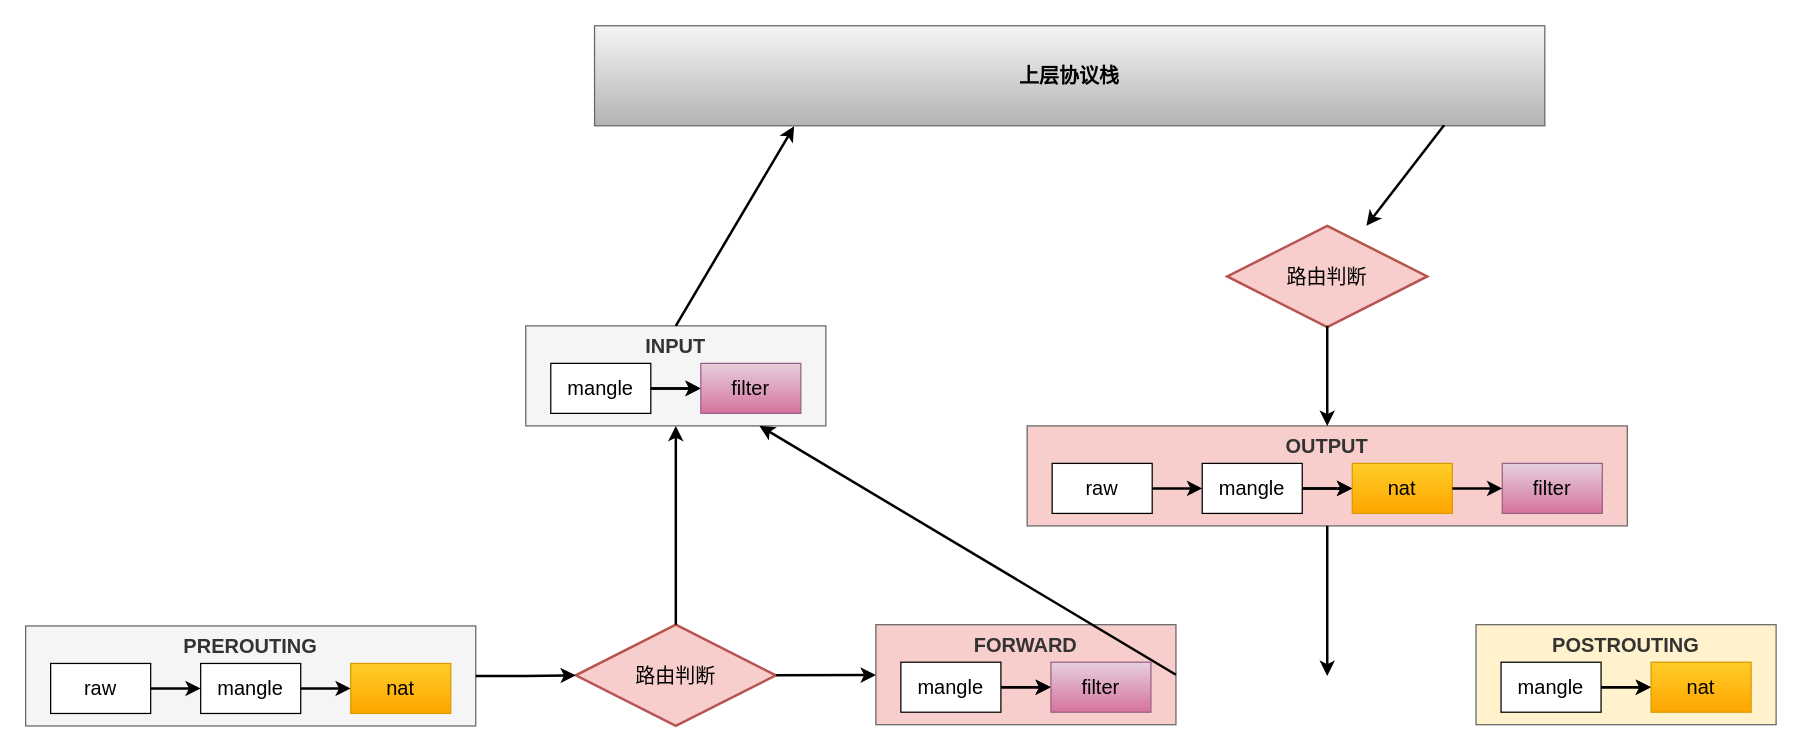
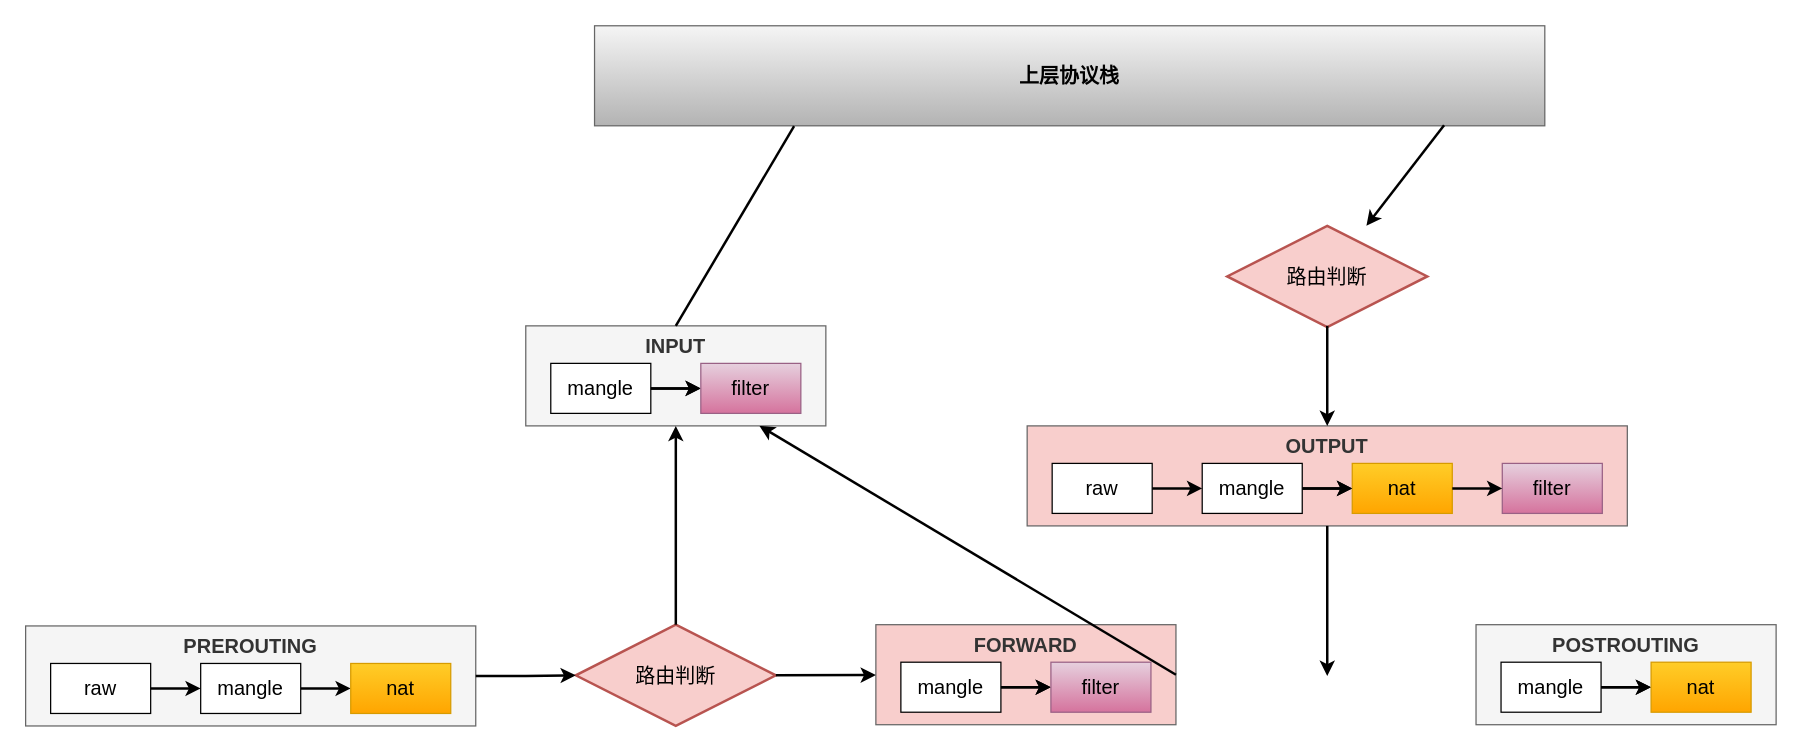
  <mxCell id="0" />
  <mxCell id="1" parent="0" />
  <mxCell id="2" value="&lt;font style=&quot;font-size: 16px&quot;&gt;路由判断&lt;/font&gt;" style="strokeWidth=2;html=1;shape=mxgraph.flowchart.decision;whiteSpace=wrap;fillColor=#f8cecc;strokeColor=#b85450;" parent="1" vertex="1"><mxGeometry x="460" y="499" width="160" height="81" as="geometry" /></mxCell>
  <mxCell id="3" value="&lt;div&gt;&lt;span&gt;&lt;font style=&quot;font-size: 16px&quot;&gt;&lt;b&gt;PREROUTING&lt;/b&gt;&lt;/font&gt;&lt;/span&gt;&lt;/div&gt;" style="rounded=0;whiteSpace=wrap;html=1;fillColor=#f5f5f5;strokeColor=#666666;fontColor=#333333;align=center;labelPosition=center;verticalLabelPosition=middle;verticalAlign=top;" parent="1" vertex="1"><mxGeometry x="20" y="500" width="360" height="80" as="geometry" /></mxCell>
  <mxCell id="4" value="&lt;font style=&quot;font-size: 16px&quot;&gt;raw&lt;/font&gt;" style="rounded=0;whiteSpace=wrap;html=1;" parent="1" vertex="1"><mxGeometry x="40" y="530" width="80" height="40" as="geometry" /></mxCell>
  <mxCell id="5" value="" style="edgeStyle=orthogonalEdgeStyle;rounded=0;orthogonalLoop=1;jettySize=auto;html=1;strokeWidth=2;" parent="1" source="6" target="8" edge="1"><mxGeometry relative="1" as="geometry" /></mxCell>
  <mxCell id="6" value="&lt;font style=&quot;font-size: 16px&quot;&gt;mangle&lt;/font&gt;" style="rounded=0;whiteSpace=wrap;html=1;" parent="1" vertex="1"><mxGeometry x="160" y="530" width="80" height="40" as="geometry" /></mxCell>
  <mxCell id="7" value="" style="endArrow=classic;html=1;strokeWidth=2;exitX=1;exitY=0.5;exitDx=0;exitDy=0;" parent="1" source="4" target="6" edge="1"><mxGeometry width="50" height="50" relative="1" as="geometry"><mxPoint x="160" y="730" as="sourcePoint" /><mxPoint x="210" y="680" as="targetPoint" /></mxGeometry></mxCell>
  <mxCell id="8" value="&lt;font style=&quot;font-size: 16px&quot;&gt;nat&lt;/font&gt;" style="rounded=0;whiteSpace=wrap;html=1;fillColor=#ffcd28;strokeColor=#d79b00;gradientColor=#ffa500;" parent="1" vertex="1"><mxGeometry x="280" y="530" width="80" height="40" as="geometry" /></mxCell>
  <mxCell id="9" value="&lt;div&gt;&lt;span&gt;&lt;font style=&quot;font-size: 16px&quot;&gt;&lt;b&gt;INPUT&lt;/b&gt;&lt;/font&gt;&lt;/span&gt;&lt;/div&gt;" style="rounded=0;whiteSpace=wrap;html=1;fillColor=#f5f5f5;strokeColor=#666666;fontColor=#333333;align=center;labelPosition=center;verticalLabelPosition=middle;verticalAlign=top;" parent="1" vertex="1"><mxGeometry x="420" y="260" width="240" height="80" as="geometry" /></mxCell>
  <mxCell id="10" value="" style="edgeStyle=orthogonalEdgeStyle;rounded=0;orthogonalLoop=1;jettySize=auto;html=1;strokeWidth=2;" parent="1" source="11" edge="1"><mxGeometry relative="1" as="geometry"><mxPoint x="560" y="310" as="targetPoint" /></mxGeometry></mxCell>
  <mxCell id="11" value="&lt;font style=&quot;font-size: 16px&quot;&gt;mangle&lt;/font&gt;" style="rounded=0;whiteSpace=wrap;html=1;" parent="1" vertex="1"><mxGeometry x="440" y="290" width="80" height="40" as="geometry" /></mxCell>
  <mxCell id="12" value="" style="endArrow=classic;html=1;strokeWidth=2;exitX=1;exitY=0.5;exitDx=0;exitDy=0;entryX=0;entryY=0.5;entryDx=0;entryDy=0;" parent="1" source="11" edge="1"><mxGeometry width="50" height="50" relative="1" as="geometry"><mxPoint x="680" y="490" as="sourcePoint" /><mxPoint x="560" y="310" as="targetPoint" /></mxGeometry></mxCell>
  <mxCell id="13" value="&lt;font style=&quot;font-size: 16px&quot;&gt;filter&lt;/font&gt;" style="rounded=0;whiteSpace=wrap;html=1;fillColor=#e6d0de;strokeColor=#996185;gradientColor=#d5739d;" parent="1" vertex="1"><mxGeometry x="560" y="290" width="80" height="40" as="geometry" /></mxCell>
  <mxCell id="14" value="" style="edgeStyle=orthogonalEdgeStyle;rounded=0;orthogonalLoop=1;jettySize=auto;html=1;strokeWidth=2;exitX=1;exitY=0.5;exitDx=0;exitDy=0;" parent="1" source="3" target="2" edge="1"><mxGeometry relative="1" as="geometry"><mxPoint x="250" y="560" as="sourcePoint" /><mxPoint x="290" y="560" as="targetPoint" /></mxGeometry></mxCell>
  <mxCell id="15" value="&lt;div&gt;&lt;span&gt;&lt;font style=&quot;font-size: 16px&quot;&gt;&lt;b&gt;OUTPUT&lt;/b&gt;&lt;/font&gt;&lt;/span&gt;&lt;/div&gt;" style="rounded=0;whiteSpace=wrap;html=1;fillColor=#f8cecc;strokeColor=#666666;fontColor=#333333;align=center;labelPosition=center;verticalLabelPosition=middle;verticalAlign=top;" parent="1" vertex="1"><mxGeometry x="821" y="340" width="480" height="80" as="geometry" /></mxCell>
  <mxCell id="16" value="&lt;font style=&quot;font-size: 16px&quot;&gt;raw&lt;/font&gt;" style="rounded=0;whiteSpace=wrap;html=1;" parent="1" vertex="1"><mxGeometry x="841" y="370" width="80" height="40" as="geometry" /></mxCell>
  <mxCell id="17" value="" style="edgeStyle=orthogonalEdgeStyle;rounded=0;orthogonalLoop=1;jettySize=auto;html=1;strokeWidth=2;" parent="1" source="18" target="20" edge="1"><mxGeometry relative="1" as="geometry" /></mxCell>
  <mxCell id="18" value="&lt;font style=&quot;font-size: 16px&quot;&gt;mangle&lt;/font&gt;" style="rounded=0;whiteSpace=wrap;html=1;" parent="1" vertex="1"><mxGeometry x="961" y="370" width="80" height="40" as="geometry" /></mxCell>
  <mxCell id="19" value="" style="endArrow=classic;html=1;strokeWidth=2;exitX=1;exitY=0.5;exitDx=0;exitDy=0;" parent="1" source="16" target="18" edge="1"><mxGeometry width="50" height="50" relative="1" as="geometry"><mxPoint x="961" y="570" as="sourcePoint" /><mxPoint x="1011" y="520" as="targetPoint" /></mxGeometry></mxCell>
  <mxCell id="20" value="&lt;font style=&quot;font-size: 16px&quot;&gt;nat&lt;/font&gt;" style="rounded=0;whiteSpace=wrap;html=1;fillColor=#ffcd28;strokeColor=#d79b00;gradientColor=#ffa500;" parent="1" vertex="1"><mxGeometry x="1081" y="370" width="80" height="40" as="geometry" /></mxCell>
  <mxCell id="21" value="" style="endArrow=classic;html=1;strokeWidth=2;exitX=1;exitY=0.5;exitDx=0;exitDy=0;entryX=0;entryY=0.5;entryDx=0;entryDy=0;" parent="1" source="18" target="20" edge="1"><mxGeometry width="50" height="50" relative="1" as="geometry"><mxPoint x="1201" y="570" as="sourcePoint" /><mxPoint x="1201" y="390" as="targetPoint" /></mxGeometry></mxCell>
  <mxCell id="22" value="&lt;font style=&quot;font-size: 16px&quot;&gt;filter&lt;/font&gt;" style="rounded=0;whiteSpace=wrap;html=1;fillColor=#e6d0de;strokeColor=#996185;gradientColor=#d5739d;" parent="1" vertex="1"><mxGeometry x="1201" y="370" width="80" height="40" as="geometry" /></mxCell>
  <mxCell id="23" value="" style="endArrow=classic;html=1;strokeWidth=2;exitX=1;exitY=0.5;exitDx=0;exitDy=0;entryX=0;entryY=0.5;entryDx=0;entryDy=0;" parent="1" target="22" edge="1"><mxGeometry width="50" height="50" relative="1" as="geometry"><mxPoint x="1161" y="390" as="sourcePoint" /><mxPoint x="1321" y="390" as="targetPoint" /></mxGeometry></mxCell>
  <mxCell id="24" value="&lt;div&gt;&lt;span&gt;&lt;font style=&quot;font-size: 16px&quot;&gt;&lt;b&gt;FORWARD&lt;/b&gt;&lt;/font&gt;&lt;/span&gt;&lt;/div&gt;" style="rounded=0;whiteSpace=wrap;html=1;fillColor=#f8cecc;strokeColor=#666666;fontColor=#333333;align=center;labelPosition=center;verticalLabelPosition=middle;verticalAlign=top;" parent="1" vertex="1"><mxGeometry x="700" y="499" width="240" height="80" as="geometry" /></mxCell>
  <mxCell id="25" value="" style="edgeStyle=orthogonalEdgeStyle;rounded=0;orthogonalLoop=1;jettySize=auto;html=1;strokeWidth=2;" parent="1" source="26" edge="1"><mxGeometry relative="1" as="geometry"><mxPoint x="840" y="549" as="targetPoint" /></mxGeometry></mxCell>
  <mxCell id="26" value="&lt;font style=&quot;font-size: 16px&quot;&gt;mangle&lt;/font&gt;" style="rounded=0;whiteSpace=wrap;html=1;" parent="1" vertex="1"><mxGeometry x="720" y="529" width="80" height="40" as="geometry" /></mxCell>
  <mxCell id="27" value="" style="endArrow=classic;html=1;strokeWidth=2;exitX=1;exitY=0.5;exitDx=0;exitDy=0;entryX=0;entryY=0.5;entryDx=0;entryDy=0;" parent="1" source="26" edge="1"><mxGeometry width="50" height="50" relative="1" as="geometry"><mxPoint x="960" y="729" as="sourcePoint" /><mxPoint x="840" y="549" as="targetPoint" /></mxGeometry></mxCell>
  <mxCell id="28" value="&lt;font style=&quot;font-size: 16px&quot;&gt;filter&lt;/font&gt;" style="rounded=0;whiteSpace=wrap;html=1;fillColor=#e6d0de;strokeColor=#996185;gradientColor=#d5739d;" parent="1" vertex="1"><mxGeometry x="840" y="529" width="80" height="40" as="geometry" /></mxCell>
  <mxCell id="29" value="" style="endArrow=classic;html=1;strokeWidth=2;exitX=1;exitY=0.5;exitDx=0;exitDy=0;exitPerimeter=0;" parent="1" source="2" target="24" edge="1"><mxGeometry width="50" height="50" relative="1" as="geometry"><mxPoint x="650" y="320" as="sourcePoint" /><mxPoint x="700" y="270" as="targetPoint" /></mxGeometry></mxCell>
  <mxCell id="30" value="&lt;font style=&quot;font-size: 16px&quot;&gt;路由判断&lt;/font&gt;" style="strokeWidth=2;html=1;shape=mxgraph.flowchart.decision;whiteSpace=wrap;fillColor=#f8cecc;strokeColor=#b85450;" parent="1" vertex="1"><mxGeometry x="981" y="180" width="160" height="81" as="geometry" /></mxCell>
  <mxCell id="31" value="" style="endArrow=classic;html=1;strokeWidth=2;exitX=0.5;exitY=1;exitDx=0;exitDy=0;" parent="1" source="15" edge="1"><mxGeometry width="50" height="50" relative="1" as="geometry"><mxPoint x="1110" y="440" as="sourcePoint" /><mxPoint x="1061" y="540" as="targetPoint" /></mxGeometry></mxCell>
  <mxCell id="32" value="" style="endArrow=classic;html=1;strokeWidth=2;exitX=0.5;exitY=0;exitDx=0;exitDy=0;exitPerimeter=0;" parent="1" source="2" edge="1"><mxGeometry width="50" height="50" relative="1" as="geometry"><mxPoint x="1071" y="350" as="sourcePoint" /><mxPoint x="540" y="340" as="targetPoint" /></mxGeometry></mxCell>
  <mxCell id="33" value="&lt;span style=&quot;font-size: 16px&quot;&gt;&lt;b&gt;上层协议栈&lt;/b&gt;&lt;/span&gt;" style="rounded=0;whiteSpace=wrap;html=1;fillColor=#f5f5f5;strokeColor=#666666;align=center;labelPosition=center;verticalLabelPosition=middle;verticalAlign=middle;gradientColor=#b3b3b3;" parent="1" vertex="1"><mxGeometry x="475" y="20" width="760" height="80" as="geometry" /></mxCell>
- <mxCell id="34" value="" style="endArrow=classic;html=1;strokeWidth=2;exitX=0.5;exitY=0;exitDx=0;exitDy=0;entryX=0.21;entryY=1.004;entryDx=0;entryDy=0;entryPerimeter=0;" parent="1" source="9" target="33" edge="1"><mxGeometry width="50" height="50" relative="1" as="geometry"><mxPoint x="550" y="509" as="sourcePoint" /><mxPoint x="542" y="101" as="targetPoint" /></mxGeometry></mxCell>
+ <mxCell id="34" value="" style="endArrow=none;html=1;strokeWidth=2;exitX=0.5;exitY=0;exitDx=0;exitDy=0;entryX=0.21;entryY=1.004;entryDx=0;entryDy=0;entryPerimeter=0;" parent="1" source="9" target="33" edge="1"><mxGeometry width="50" height="50" relative="1" as="geometry"><mxPoint x="550" y="509" as="sourcePoint" /><mxPoint x="542" y="101" as="targetPoint" /></mxGeometry></mxCell>
  <mxCell id="35" value="" style="endArrow=classic;html=1;strokeWidth=2;exitX=0.894;exitY=0.995;exitDx=0;exitDy=0;exitPerimeter=0;" parent="1" source="33" target="30" edge="1"><mxGeometry width="50" height="50" relative="1" as="geometry"><mxPoint x="1071" y="350" as="sourcePoint" /><mxPoint x="1071" y="270" as="targetPoint" /></mxGeometry></mxCell>
- <mxCell id="36" value="&lt;span style=&quot;font-size: 16px&quot;&gt;&lt;b&gt;POSTROUTING&lt;/b&gt;&lt;/span&gt;" style="rounded=0;whiteSpace=wrap;html=1;fillColor=#fff2cc;strokeColor=#666666;fontColor=#333333;align=center;labelPosition=center;verticalLabelPosition=middle;verticalAlign=top;" parent="1" vertex="1"><mxGeometry x="1180" y="499" width="240" height="80" as="geometry" /></mxCell>
+ <mxCell id="36" value="&lt;span style=&quot;font-size: 16px&quot;&gt;&lt;b&gt;POSTROUTING&lt;/b&gt;&lt;/span&gt;" style="rounded=0;whiteSpace=wrap;html=1;fillColor=#f5f5f5;strokeColor=#666666;fontColor=#333333;align=center;labelPosition=center;verticalLabelPosition=middle;verticalAlign=top;" parent="1" vertex="1"><mxGeometry x="1180" y="499" width="240" height="80" as="geometry" /></mxCell>
  <mxCell id="37" value="" style="edgeStyle=orthogonalEdgeStyle;rounded=0;orthogonalLoop=1;jettySize=auto;html=1;strokeWidth=2;" parent="1" source="38" edge="1"><mxGeometry relative="1" as="geometry"><mxPoint x="1320" y="549" as="targetPoint" /></mxGeometry></mxCell>
  <mxCell id="38" value="&lt;font style=&quot;font-size: 16px&quot;&gt;mangle&lt;/font&gt;" style="rounded=0;whiteSpace=wrap;html=1;" parent="1" vertex="1"><mxGeometry x="1200" y="529" width="80" height="40" as="geometry" /></mxCell>
  <mxCell id="39" value="" style="endArrow=classic;html=1;strokeWidth=2;exitX=1;exitY=0.5;exitDx=0;exitDy=0;entryX=0;entryY=0.5;entryDx=0;entryDy=0;" parent="1" source="38" edge="1"><mxGeometry width="50" height="50" relative="1" as="geometry"><mxPoint x="1440" y="729" as="sourcePoint" /><mxPoint x="1320" y="549" as="targetPoint" /></mxGeometry></mxCell>
  <mxCell id="40" value="&lt;span style=&quot;font-size: 16px&quot;&gt;nat&lt;/span&gt;" style="rounded=0;whiteSpace=wrap;html=1;fillColor=#ffcd28;strokeColor=#d79b00;gradientColor=#ffa500;" parent="1" vertex="1"><mxGeometry x="1320" y="529" width="80" height="40" as="geometry" /></mxCell>
  <mxCell id="41" value="" style="endArrow=classic;html=1;strokeWidth=2;exitX=1;exitY=0.5;exitDx=0;exitDy=0;" parent="1" source="24" target="9" edge="1"><mxGeometry width="50" height="50" relative="1" as="geometry"><mxPoint x="1100" y="539.5" as="sourcePoint" /><mxPoint x="1180" y="270" as="targetPoint" /></mxGeometry></mxCell>
  <mxCell id="42" value="" style="endArrow=classic;html=1;strokeWidth=2;entryX=0.5;entryY=0;entryDx=0;entryDy=0;" edge="1" parent="1" target="15"><mxGeometry width="50" height="50" relative="1" as="geometry"><mxPoint x="1061" y="260" as="sourcePoint" /><mxPoint x="1070.477" y="190" as="targetPoint" /></mxGeometry></mxCell>
